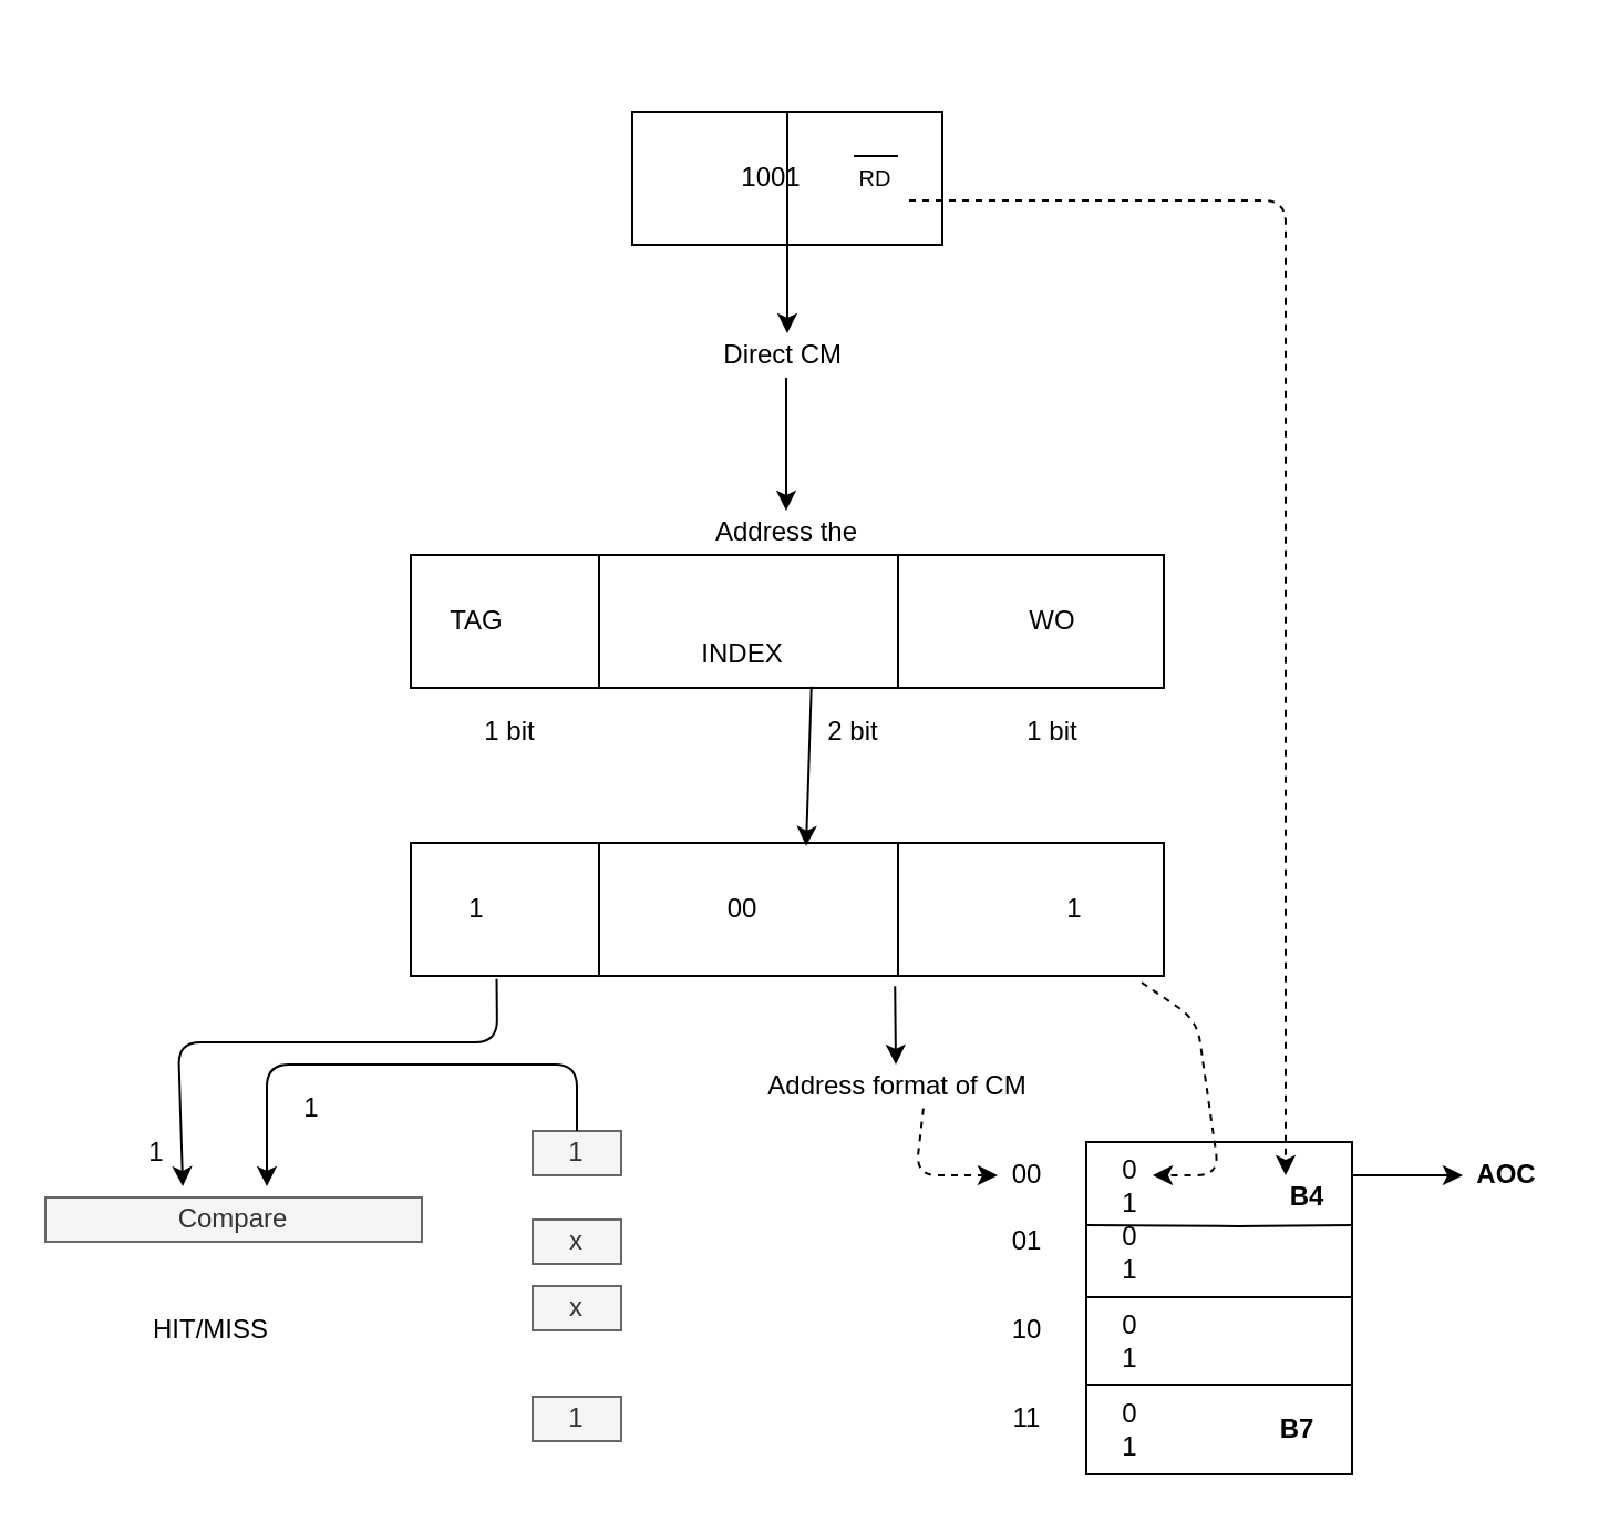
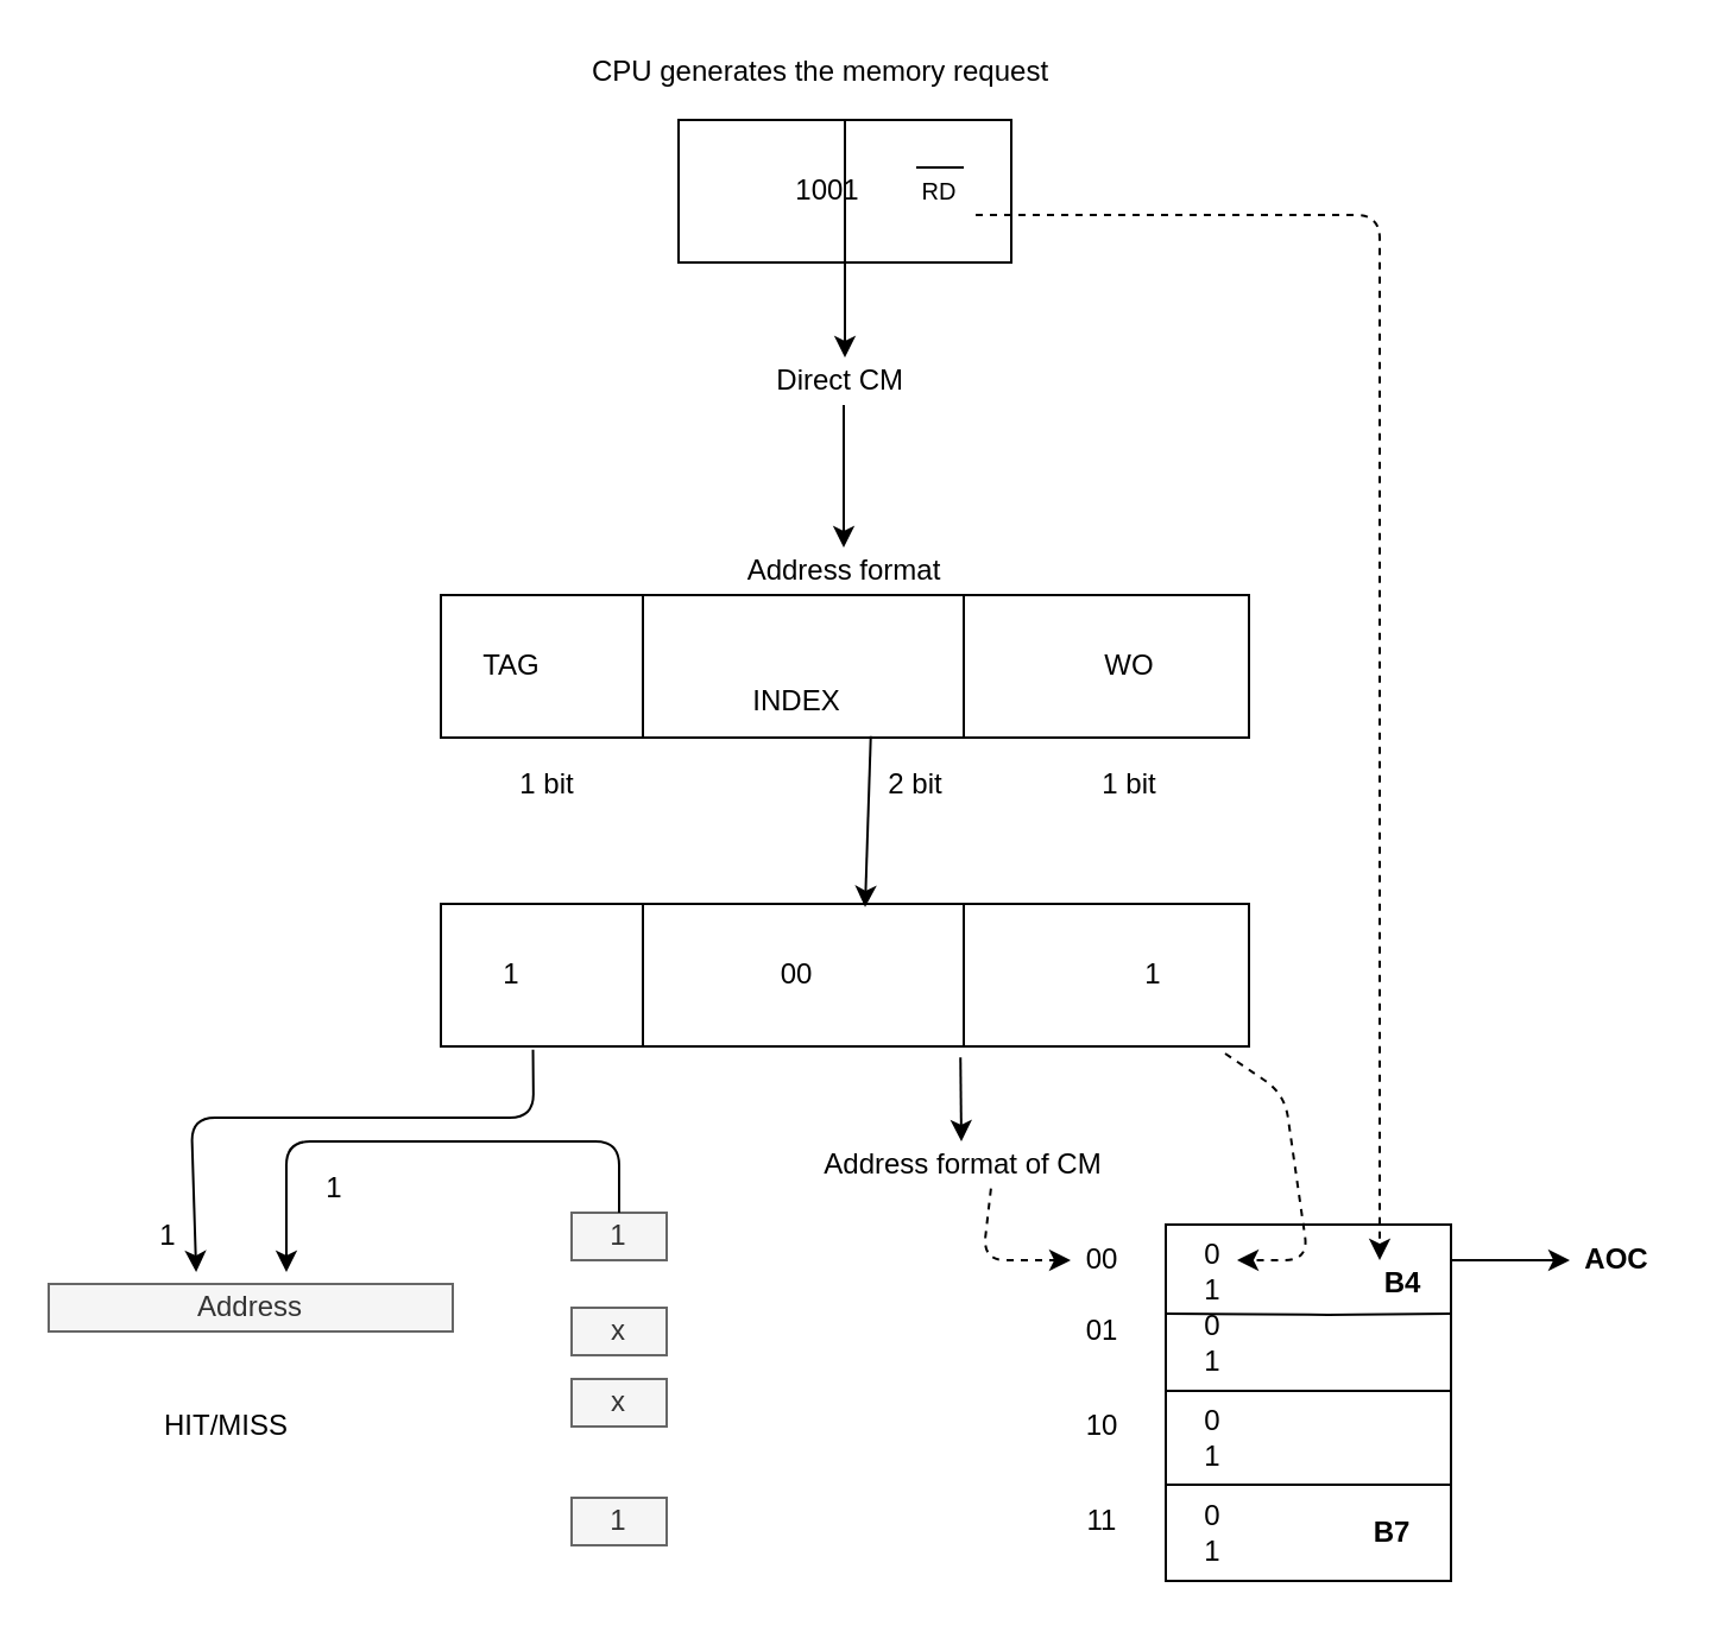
  <mxCell id="0" />
  <mxCell id="1" parent="0" />
+ <mxCell id="2" value="CPU generates the memory request" style="text;html=1;strokeColor=none;fillColor=none;align=center;verticalAlign=middle;whiteSpace=wrap;rounded=0;" vertex="1" parent="1"><mxGeometry x="210" y="20" width="270" height="20" as="geometry" /></mxCell>
  <mxCell id="3" value="Direct CM&amp;nbsp;" style="text;html=1;strokeColor=none;fillColor=none;align=center;verticalAlign=middle;whiteSpace=wrap;rounded=0;" vertex="1" parent="1"><mxGeometry x="220" y="150" width="270" height="20" as="geometry" /></mxCell>
- <mxCell id="4" value="Address the" style="text;html=1;strokeColor=none;fillColor=none;align=center;verticalAlign=middle;whiteSpace=wrap;rounded=0;" vertex="1" parent="1"><mxGeometry x="220" y="230" width="270" height="20" as="geometry" /></mxCell>
+ <mxCell id="4" value="Address format" style="text;html=1;strokeColor=none;fillColor=none;align=center;verticalAlign=middle;whiteSpace=wrap;rounded=0;" vertex="1" parent="1"><mxGeometry x="220" y="230" width="270" height="20" as="geometry" /></mxCell>
  <mxCell id="5" value="Address format of CM" style="text;html=1;strokeColor=none;fillColor=none;align=center;verticalAlign=middle;whiteSpace=wrap;rounded=0;" vertex="1" parent="1"><mxGeometry x="340" y="480" width="130" height="20" as="geometry" /></mxCell>
- <mxCell id="6" value="Compare" style="text;html=1;strokeColor=#666666;fillColor=#f5f5f5;align=center;verticalAlign=middle;whiteSpace=wrap;rounded=0;fontColor=#333333;" vertex="1" parent="1"><mxGeometry x="20" y="540" width="170" height="20" as="geometry" /></mxCell>
+ <mxCell id="6" value="Address" style="text;html=1;strokeColor=#666666;fillColor=#f5f5f5;align=center;verticalAlign=middle;whiteSpace=wrap;rounded=0;fontColor=#333333;" vertex="1" parent="1"><mxGeometry x="20" y="540" width="170" height="20" as="geometry" /></mxCell>
  <mxCell id="7" value="" style="group" vertex="1" connectable="0" parent="1"><mxGeometry x="185" y="250" width="340" height="60" as="geometry" /></mxCell>
  <mxCell id="8" value="" style="rounded=0;whiteSpace=wrap;html=1;" vertex="1" parent="7"><mxGeometry width="340" height="60" as="geometry" /></mxCell>
  <mxCell id="9" value="" style="endArrow=none;html=1;exitX=0.25;exitY=1;exitDx=0;exitDy=0;entryX=0.25;entryY=0;entryDx=0;entryDy=0;" edge="1" parent="7" source="8" target="8"><mxGeometry width="50" height="50" relative="1" as="geometry"><mxPoint x="210" y="-70" as="sourcePoint" /><mxPoint x="260" y="-120" as="targetPoint" /></mxGeometry></mxCell>
  <mxCell id="10" value="" style="endArrow=none;html=1;exitX=0.5;exitY=1;exitDx=0;exitDy=0;entryX=0.5;entryY=0;entryDx=0;entryDy=0;" edge="1" parent="7"><mxGeometry width="50" height="50" relative="1" as="geometry"><mxPoint x="220" y="60" as="sourcePoint" /><mxPoint x="220" as="targetPoint" /></mxGeometry></mxCell>
  <mxCell id="11" value="TAG" style="text;html=1;strokeColor=none;fillColor=none;align=center;verticalAlign=middle;whiteSpace=wrap;rounded=0;" vertex="1" parent="7"><mxGeometry x="10" y="20" width="40" height="20" as="geometry" /></mxCell>
  <mxCell id="12" value="INDEX" style="text;html=1;strokeColor=none;fillColor=none;align=center;verticalAlign=middle;whiteSpace=wrap;rounded=0;" vertex="1" parent="7"><mxGeometry x="130" y="35" width="40" height="20" as="geometry" /></mxCell>
  <mxCell id="13" value="WO" style="text;html=1;strokeColor=none;fillColor=none;align=center;verticalAlign=middle;whiteSpace=wrap;rounded=0;" vertex="1" parent="7"><mxGeometry x="270" y="20" width="40" height="20" as="geometry" /></mxCell>
  <mxCell id="14" value="" style="group" vertex="1" connectable="0" parent="1"><mxGeometry x="285" y="50" width="140" height="60" as="geometry" /></mxCell>
  <mxCell id="15" value="" style="group" vertex="1" connectable="0" parent="14"><mxGeometry width="140" height="60" as="geometry" /></mxCell>
  <mxCell id="16" value="" style="rounded=0;whiteSpace=wrap;html=1;" vertex="1" parent="15"><mxGeometry width="140" height="60" as="geometry" /></mxCell>
  <mxCell id="17" value="&lt;font style=&quot;font-size: 10px&quot;&gt;RD&lt;/font&gt;" style="text;html=1;strokeColor=none;fillColor=none;align=center;verticalAlign=middle;whiteSpace=wrap;rounded=0;" vertex="1" parent="15"><mxGeometry x="90" y="20" width="40" height="20" as="geometry" /></mxCell>
  <mxCell id="18" value="" style="endArrow=none;html=1;entryX=0.5;entryY=0;entryDx=0;entryDy=0;exitX=0.5;exitY=1;exitDx=0;exitDy=0;" edge="1" parent="15" source="16" target="16"><mxGeometry width="50" height="50" relative="1" as="geometry"><mxPoint x="105" y="220" as="sourcePoint" /><mxPoint x="155" y="170" as="targetPoint" /></mxGeometry></mxCell>
  <mxCell id="19" value="1001" style="text;html=1;strokeColor=none;fillColor=none;align=center;verticalAlign=middle;whiteSpace=wrap;rounded=0;" vertex="1" parent="15"><mxGeometry x="42.5" y="20" width="40" height="20" as="geometry" /></mxCell>
  <mxCell id="20" value="" style="endArrow=none;html=1;entryX=0.75;entryY=0;entryDx=0;entryDy=0;exitX=0.25;exitY=0;exitDx=0;exitDy=0;" edge="1" parent="15" source="17" target="17"><mxGeometry width="50" height="50" relative="1" as="geometry"><mxPoint x="80" y="50" as="sourcePoint" /><mxPoint x="130" as="targetPoint" /></mxGeometry></mxCell>
  <mxCell id="21" value="" style="group" vertex="1" connectable="0" parent="1"><mxGeometry x="185" y="380" width="340" height="60" as="geometry" /></mxCell>
  <mxCell id="22" value="" style="rounded=0;whiteSpace=wrap;html=1;" vertex="1" parent="21"><mxGeometry width="340" height="60" as="geometry" /></mxCell>
  <mxCell id="23" value="" style="endArrow=none;html=1;exitX=0.25;exitY=1;exitDx=0;exitDy=0;entryX=0.25;entryY=0;entryDx=0;entryDy=0;" edge="1" parent="21" source="22" target="22"><mxGeometry width="50" height="50" relative="1" as="geometry"><mxPoint x="210" y="-70" as="sourcePoint" /><mxPoint x="260" y="-120" as="targetPoint" /></mxGeometry></mxCell>
  <mxCell id="24" value="" style="endArrow=none;html=1;exitX=0.5;exitY=1;exitDx=0;exitDy=0;entryX=0.5;entryY=0;entryDx=0;entryDy=0;" edge="1" parent="21"><mxGeometry width="50" height="50" relative="1" as="geometry"><mxPoint x="220" y="60" as="sourcePoint" /><mxPoint x="220" as="targetPoint" /></mxGeometry></mxCell>
  <mxCell id="25" value="1" style="text;html=1;strokeColor=none;fillColor=none;align=center;verticalAlign=middle;whiteSpace=wrap;rounded=0;" vertex="1" parent="21"><mxGeometry x="10" y="20" width="40" height="20" as="geometry" /></mxCell>
  <mxCell id="26" value="00" style="text;html=1;strokeColor=none;fillColor=none;align=center;verticalAlign=middle;whiteSpace=wrap;rounded=0;" vertex="1" parent="21"><mxGeometry x="130" y="20" width="40" height="20" as="geometry" /></mxCell>
  <mxCell id="27" value="1" style="text;html=1;strokeColor=none;fillColor=none;align=center;verticalAlign=middle;whiteSpace=wrap;rounded=0;" vertex="1" parent="21"><mxGeometry x="280" y="20" width="40" height="20" as="geometry" /></mxCell>
  <mxCell id="28" value="" style="endArrow=classic;html=1;exitX=0.5;exitY=1;exitDx=0;exitDy=0;entryX=0.5;entryY=0;entryDx=0;entryDy=0;" edge="1" parent="1" source="16" target="3"><mxGeometry width="50" height="50" relative="1" as="geometry"><mxPoint x="360" y="210" as="sourcePoint" /><mxPoint x="256" y="150" as="targetPoint" /></mxGeometry></mxCell>
  <mxCell id="29" value="" style="endArrow=classic;html=1;" edge="1" parent="1"><mxGeometry width="50" height="50" relative="1" as="geometry"><mxPoint x="354.5" y="170" as="sourcePoint" /><mxPoint x="354.5" y="230" as="targetPoint" /></mxGeometry></mxCell>
  <mxCell id="30" value="1 bit" style="text;html=1;strokeColor=none;fillColor=none;align=center;verticalAlign=middle;whiteSpace=wrap;rounded=0;" vertex="1" parent="1"><mxGeometry x="210" y="320" width="40" height="20" as="geometry" /></mxCell>
  <mxCell id="31" value="2 bit" style="text;html=1;strokeColor=none;fillColor=none;align=center;verticalAlign=middle;whiteSpace=wrap;rounded=0;" vertex="1" parent="1"><mxGeometry x="365" y="320" width="40" height="20" as="geometry" /></mxCell>
  <mxCell id="32" value="1 bit" style="text;html=1;strokeColor=none;fillColor=none;align=center;verticalAlign=middle;whiteSpace=wrap;rounded=0;" vertex="1" parent="1"><mxGeometry x="450" y="320" width="50" height="20" as="geometry" /></mxCell>
  <mxCell id="33" value="" style="group" vertex="1" connectable="0" parent="1"><mxGeometry x="490" y="515" width="120" height="150" as="geometry" /></mxCell>
  <mxCell id="34" value="&lt;span style=&quot;color: rgba(0 , 0 , 0 , 0) ; font-family: monospace ; font-size: 0px&quot;&gt;%3CmxGraphModel%3E%3Croot%3E%3CmxCell%20id%3D%220%22%2F%3E%3CmxCell%20id%3D%221%22%20parent%3D%220%22%2F%3E%3CmxCell%20id%3D%222%22%20value%3D%22B4%22%20style%3D%22text%3Bhtml%3D1%3BstrokeColor%3Dnone%3BfillColor%3Dnone%3Balign%3Dcenter%3BverticalAlign%3Dmiddle%3BwhiteSpace%3Dwrap%3Brounded%3D0%3BfontStyle%3D1%22%20vertex%3D%221%22%20parent%3D%221%22%3E%3CmxGeometry%20x%3D%22600%22%20y%3D%22525%22%20width%3D%2240%22%20height%3D%2220%22%20as%3D%22geometry%22%2F%3E%3C%2FmxCell%3E%3C%2Froot%3E%3C%2FmxGraphModel%3E&lt;/span&gt;" style="rounded=0;whiteSpace=wrap;html=1;" vertex="1" parent="33"><mxGeometry width="120" height="150" as="geometry" /></mxCell>
  <mxCell id="35" value="" style="endArrow=none;html=1;exitX=0;exitY=0.25;exitDx=0;exitDy=0;entryX=1;entryY=0.25;entryDx=0;entryDy=0;" edge="1" parent="33" source="34" target="34"><mxGeometry width="50" height="50" relative="1" as="geometry"><mxPoint x="35" y="50" as="sourcePoint" /><mxPoint x="85" as="targetPoint" /><Array as="points"><mxPoint x="70" y="38" /></Array></mxGeometry></mxCell>
  <mxCell id="36" value="" style="endArrow=none;html=1;exitX=0;exitY=0.25;exitDx=0;exitDy=0;entryX=1;entryY=0.25;entryDx=0;entryDy=0;" edge="1" parent="33"><mxGeometry width="50" height="50" relative="1" as="geometry"><mxPoint y="70" as="sourcePoint" /><mxPoint x="120" y="70" as="targetPoint" /></mxGeometry></mxCell>
  <mxCell id="37" value="" style="endArrow=none;html=1;exitX=0;exitY=0.25;exitDx=0;exitDy=0;entryX=1;entryY=0.25;entryDx=0;entryDy=0;" edge="1" parent="33"><mxGeometry width="50" height="50" relative="1" as="geometry"><mxPoint y="109.5" as="sourcePoint" /><mxPoint x="120" y="109.5" as="targetPoint" /></mxGeometry></mxCell>
  <mxCell id="38" value="0&lt;br&gt;1" style="text;html=1;strokeColor=none;fillColor=none;align=center;verticalAlign=middle;whiteSpace=wrap;rounded=0;" vertex="1" parent="33"><mxGeometry x="10" y="10" width="20" height="20" as="geometry" /></mxCell>
  <mxCell id="39" value="0&lt;br&gt;1" style="text;html=1;strokeColor=none;fillColor=none;align=center;verticalAlign=middle;whiteSpace=wrap;rounded=0;" vertex="1" parent="33"><mxGeometry x="10" y="80" width="20" height="20" as="geometry" /></mxCell>
  <mxCell id="40" value="0&lt;br&gt;1" style="text;html=1;strokeColor=none;fillColor=none;align=center;verticalAlign=middle;whiteSpace=wrap;rounded=0;" vertex="1" parent="33"><mxGeometry x="10" y="120" width="20" height="20" as="geometry" /></mxCell>
  <mxCell id="41" value="0&lt;br&gt;1" style="text;html=1;strokeColor=none;fillColor=none;align=center;verticalAlign=middle;whiteSpace=wrap;rounded=0;" vertex="1" parent="33"><mxGeometry x="10" y="40" width="20" height="20" as="geometry" /></mxCell>
  <mxCell id="42" value="B4" style="text;html=1;strokeColor=none;fillColor=none;align=center;verticalAlign=middle;whiteSpace=wrap;rounded=0;fontStyle=1" vertex="1" parent="33"><mxGeometry x="80" y="15" width="40" height="20" as="geometry" /></mxCell>
  <mxCell id="43" value="" style="endArrow=classic;html=1;dashed=1;entryX=0.25;entryY=0;entryDx=0;entryDy=0;" edge="1" parent="33" target="42"><mxGeometry width="50" height="50" relative="1" as="geometry"><mxPoint x="-80" y="-425" as="sourcePoint" /><mxPoint x="70" y="35" as="targetPoint" /><Array as="points"><mxPoint x="90" y="-425" /></Array></mxGeometry></mxCell>
  <mxCell id="44" value="B7" style="text;html=1;align=center;verticalAlign=middle;resizable=0;points=[];autosize=1;strokeColor=none;fontStyle=1" vertex="1" parent="33"><mxGeometry x="80" y="120" width="30" height="20" as="geometry" /></mxCell>
  <mxCell id="45" value="" style="endArrow=classic;html=1;exitX=0.532;exitY=0.99;exitDx=0;exitDy=0;exitPerimeter=0;entryX=0.525;entryY=0.023;entryDx=0;entryDy=0;entryPerimeter=0;" edge="1" parent="1" source="8" target="22"><mxGeometry width="50" height="50" relative="1" as="geometry"><mxPoint x="360" y="400" as="sourcePoint" /><mxPoint x="370" y="380" as="targetPoint" /></mxGeometry></mxCell>
  <mxCell id="46" value="1" style="text;html=1;strokeColor=#666666;fillColor=#f5f5f5;align=center;verticalAlign=middle;whiteSpace=wrap;rounded=0;fontColor=#333333;" vertex="1" parent="1"><mxGeometry x="240" y="510" width="40" height="20" as="geometry" /></mxCell>
  <mxCell id="47" value="x" style="text;html=1;strokeColor=#666666;fillColor=#f5f5f5;align=center;verticalAlign=middle;whiteSpace=wrap;rounded=0;fontColor=#333333;" vertex="1" parent="1"><mxGeometry x="240" y="550" width="40" height="20" as="geometry" /></mxCell>
  <mxCell id="48" value="x" style="text;html=1;strokeColor=#666666;fillColor=#f5f5f5;align=center;verticalAlign=middle;whiteSpace=wrap;rounded=0;fontColor=#333333;" vertex="1" parent="1"><mxGeometry x="240" y="580" width="40" height="20" as="geometry" /></mxCell>
  <mxCell id="49" value="1" style="text;html=1;strokeColor=#666666;fillColor=#f5f5f5;align=center;verticalAlign=middle;whiteSpace=wrap;rounded=0;fontColor=#333333;" vertex="1" parent="1"><mxGeometry x="240" y="630" width="40" height="20" as="geometry" /></mxCell>
  <mxCell id="50" value="00" style="text;html=1;strokeColor=none;fillColor=none;align=center;verticalAlign=middle;whiteSpace=wrap;rounded=0;" vertex="1" parent="1"><mxGeometry x="459.997" y="520" width="7.273" height="20" as="geometry" /></mxCell>
  <mxCell id="51" value="01" style="text;html=1;strokeColor=none;fillColor=none;align=center;verticalAlign=middle;whiteSpace=wrap;rounded=0;" vertex="1" parent="1"><mxGeometry x="459.997" y="550" width="7.273" height="20" as="geometry" /></mxCell>
  <mxCell id="52" value="10" style="text;html=1;strokeColor=none;fillColor=none;align=center;verticalAlign=middle;whiteSpace=wrap;rounded=0;" vertex="1" parent="1"><mxGeometry x="459.997" y="590" width="7.273" height="20" as="geometry" /></mxCell>
  <mxCell id="53" value="11" style="text;html=1;strokeColor=none;fillColor=none;align=center;verticalAlign=middle;whiteSpace=wrap;rounded=0;" vertex="1" parent="1"><mxGeometry x="459.997" y="630" width="7.273" height="20" as="geometry" /></mxCell>
  <mxCell id="54" value="" style="endArrow=classic;html=1;exitX=0.643;exitY=1.077;exitDx=0;exitDy=0;exitPerimeter=0;" edge="1" parent="1" source="22"><mxGeometry width="50" height="50" relative="1" as="geometry"><mxPoint x="360" y="400" as="sourcePoint" /><mxPoint x="404" y="480" as="targetPoint" /></mxGeometry></mxCell>
  <mxCell id="55" value="" style="endArrow=classic;html=1;exitX=0.5;exitY=0;exitDx=0;exitDy=0;" edge="1" parent="1" source="46"><mxGeometry width="50" height="50" relative="1" as="geometry"><mxPoint x="360" y="400" as="sourcePoint" /><mxPoint x="120" y="535" as="targetPoint" /><Array as="points"><mxPoint x="260" y="480" /><mxPoint x="220" y="480" /><mxPoint x="190" y="480" /><mxPoint x="120" y="480" /></Array></mxGeometry></mxCell>
  <mxCell id="56" value="" style="endArrow=classic;html=1;exitX=0.114;exitY=1.023;exitDx=0;exitDy=0;exitPerimeter=0;entryX=0.365;entryY=-0.25;entryDx=0;entryDy=0;entryPerimeter=0;" edge="1" parent="1" source="22" target="6"><mxGeometry width="50" height="50" relative="1" as="geometry"><mxPoint x="360" y="400" as="sourcePoint" /><mxPoint x="20" y="470" as="targetPoint" /><Array as="points"><mxPoint x="224" y="470" /><mxPoint x="80" y="470" /></Array></mxGeometry></mxCell>
  <mxCell id="57" value="HIT/MISS" style="text;html=1;strokeColor=none;fillColor=none;align=center;verticalAlign=middle;whiteSpace=wrap;rounded=0;" vertex="1" parent="1"><mxGeometry x="50" y="590" width="90" height="20" as="geometry" /></mxCell>
  <mxCell id="58" value="AOC" style="text;html=1;strokeColor=none;fillColor=none;align=center;verticalAlign=middle;whiteSpace=wrap;rounded=0;fontStyle=1" vertex="1" parent="1"><mxGeometry x="660" y="520" width="40" height="20" as="geometry" /></mxCell>
  <mxCell id="59" value="" style="endArrow=classic;html=1;" edge="1" parent="1"><mxGeometry width="50" height="50" relative="1" as="geometry"><mxPoint x="610" y="530" as="sourcePoint" /><mxPoint x="660" y="530" as="targetPoint" /></mxGeometry></mxCell>
  <mxCell id="60" value="" style="endArrow=classic;html=1;dashed=1;entryX=1;entryY=0.25;entryDx=0;entryDy=0;" edge="1" parent="1" target="38"><mxGeometry width="50" height="50" relative="1" as="geometry"><mxPoint x="515" y="443" as="sourcePoint" /><mxPoint x="540" y="540" as="targetPoint" /><Array as="points"><mxPoint x="540" y="460" /><mxPoint x="550" y="530" /></Array></mxGeometry></mxCell>
  <mxCell id="61" value="1" style="text;html=1;align=center;verticalAlign=middle;resizable=0;points=[];autosize=1;strokeColor=none;" vertex="1" parent="1"><mxGeometry x="130" y="490" width="20" height="20" as="geometry" /></mxCell>
  <mxCell id="62" value="1" style="text;html=1;align=center;verticalAlign=middle;resizable=0;points=[];autosize=1;strokeColor=none;" vertex="1" parent="1"><mxGeometry x="60" y="510" width="20" height="20" as="geometry" /></mxCell>
  <mxCell id="63" value="" style="endArrow=classic;html=1;dashed=1;exitX=0.588;exitY=0.99;exitDx=0;exitDy=0;exitPerimeter=0;" edge="1" parent="1" source="5"><mxGeometry width="50" height="50" relative="1" as="geometry"><mxPoint x="360" y="670" as="sourcePoint" /><mxPoint x="450" y="530" as="targetPoint" /><Array as="points"><mxPoint x="413" y="530" /></Array></mxGeometry></mxCell>
